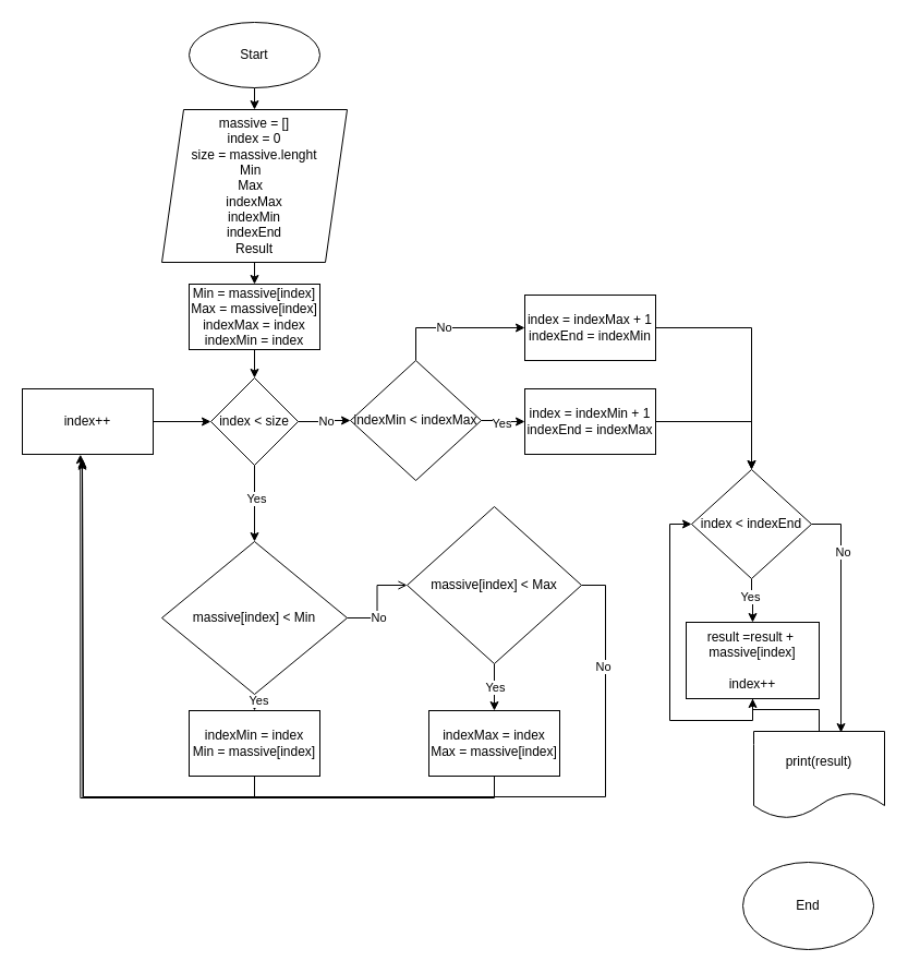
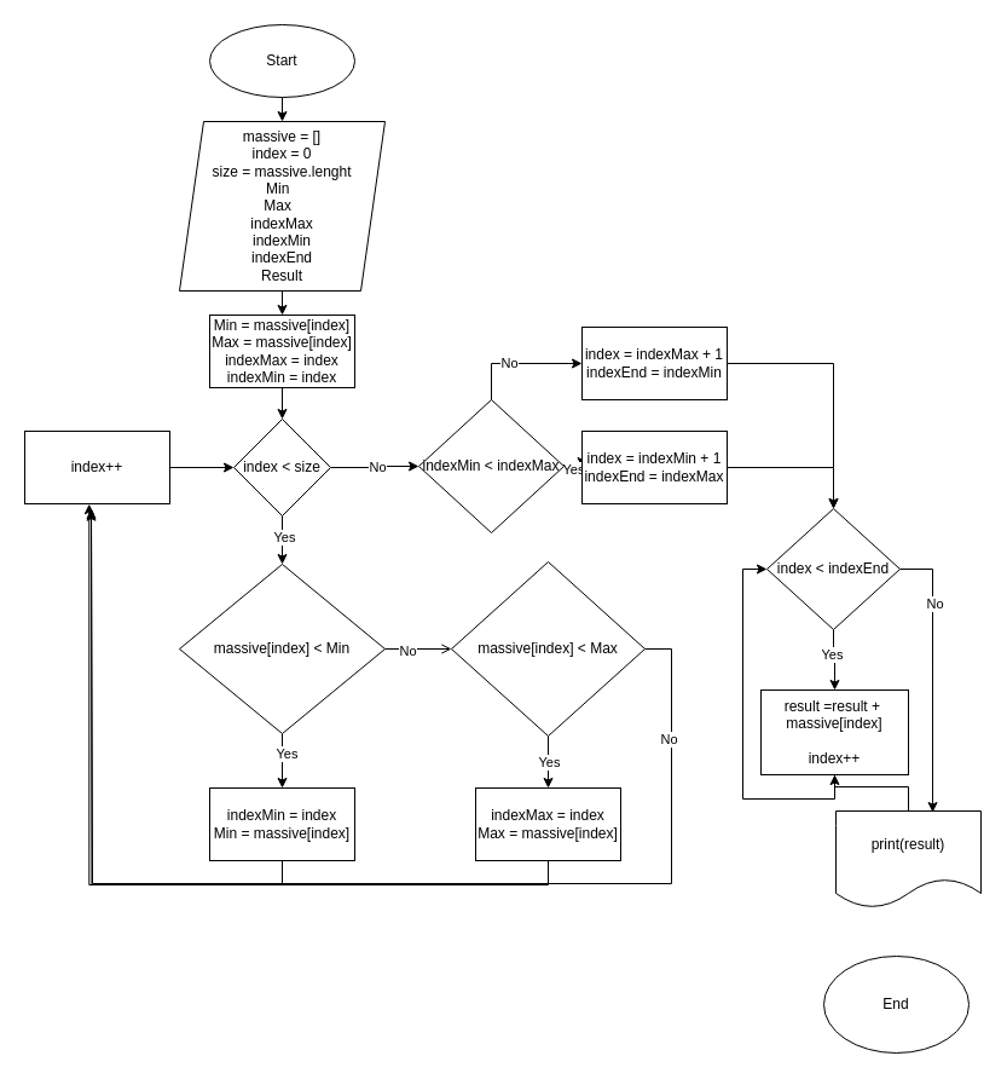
  <mxCell id="0" />
  <mxCell id="1" parent="0" />
  <mxCell id="2" style="edgeStyle=orthogonalEdgeStyle;rounded=0;orthogonalLoop=1;jettySize=auto;html=1;exitX=0.5;exitY=1;exitDx=0;exitDy=0;entryX=0.5;entryY=0;entryDx=0;entryDy=0;" edge="1" parent="1" source="3" target="5"><mxGeometry relative="1" as="geometry" /></mxCell>
  <mxCell id="3" value="Start" style="ellipse;whiteSpace=wrap;html=1;" vertex="1" parent="1"><mxGeometry x="173" y="20" width="120" height="60" as="geometry" /></mxCell>
  <mxCell id="4" style="edgeStyle=orthogonalEdgeStyle;rounded=0;orthogonalLoop=1;jettySize=auto;html=1;exitX=0.5;exitY=1;exitDx=0;exitDy=0;entryX=0.5;entryY=0;entryDx=0;entryDy=0;" edge="1" parent="1" source="5" target="19"><mxGeometry relative="1" as="geometry" /></mxCell>
  <mxCell id="5" value="massive = []&lt;br&gt;index = 0&lt;br&gt;size = massive.lenght&lt;br&gt;Min&amp;nbsp;&amp;nbsp;&lt;br&gt;Max&amp;nbsp;&amp;nbsp;&lt;br&gt;indexMax&lt;br&gt;indexMin&lt;br&gt;indexEnd&lt;br&gt;Result" style="shape=parallelogram;perimeter=parallelogramPerimeter;whiteSpace=wrap;html=1;fixedSize=1;" vertex="1" parent="1"><mxGeometry x="148" y="100" width="170" height="140" as="geometry" /></mxCell>
  <mxCell id="6" style="edgeStyle=orthogonalEdgeStyle;rounded=0;orthogonalLoop=1;jettySize=auto;html=1;exitX=0.5;exitY=1;exitDx=0;exitDy=0;entryX=0.5;entryY=0;entryDx=0;entryDy=0;" edge="1" parent="1" source="10" target="15"><mxGeometry relative="1" as="geometry" /></mxCell>
  <mxCell id="7" value="Yes" style="edgeLabel;html=1;align=center;verticalAlign=middle;resizable=0;points=[];" vertex="1" connectable="0" parent="6"><mxGeometry x="-0.15" y="1" relative="1" as="geometry"><mxPoint as="offset" /></mxGeometry></mxCell>
  <mxCell id="8" style="edgeStyle=orthogonalEdgeStyle;rounded=0;orthogonalLoop=1;jettySize=auto;html=1;exitX=1;exitY=0.5;exitDx=0;exitDy=0;entryX=0;entryY=0.5;entryDx=0;entryDy=0;" edge="1" parent="1" source="10" target="33"><mxGeometry relative="1" as="geometry"><mxPoint x="315" y="387.04" as="targetPoint" /></mxGeometry></mxCell>
  <mxCell id="9" value="No" style="edgeLabel;html=1;align=center;verticalAlign=middle;resizable=0;points=[];" vertex="1" connectable="0" parent="8"><mxGeometry x="0.051" relative="1" as="geometry"><mxPoint as="offset" /></mxGeometry></mxCell>
  <mxCell id="10" value="index &amp;lt; size" style="rhombus;whiteSpace=wrap;html=1;" vertex="1" parent="1"><mxGeometry x="193" y="346" width="80" height="80" as="geometry" /></mxCell>
  <mxCell id="11" style="edgeStyle=orthogonalEdgeStyle;rounded=0;orthogonalLoop=1;jettySize=auto;html=1;exitX=0.5;exitY=1;exitDx=0;exitDy=0;entryX=0.5;entryY=0;entryDx=0;entryDy=0;" edge="1" parent="1" source="15" target="17"><mxGeometry relative="1" as="geometry" /></mxCell>
  <mxCell id="12" value="Yes" style="edgeLabel;html=1;align=center;verticalAlign=middle;resizable=0;points=[];" vertex="1" connectable="0" parent="11"><mxGeometry x="-0.289" y="3" relative="1" as="geometry"><mxPoint as="offset" /></mxGeometry></mxCell>
  <mxCell id="13" style="edgeStyle=orthogonalEdgeStyle;rounded=0;orthogonalLoop=1;jettySize=auto;html=1;exitX=1;exitY=0.5;exitDx=0;exitDy=0;entryX=0;entryY=0.5;entryDx=0;entryDy=0;endArrow=open;" edge="1" parent="1" source="15" target="24"><mxGeometry relative="1" as="geometry" /></mxCell>
  <mxCell id="14" value="No" style="edgeLabel;html=1;align=center;verticalAlign=middle;resizable=0;points=[];" vertex="1" connectable="0" parent="13"><mxGeometry x="-0.345" y="-1" relative="1" as="geometry"><mxPoint as="offset" /></mxGeometry></mxCell>
- <mxCell id="15" value="massive[index] &amp;lt; Min" style="rhombus;whiteSpace=wrap;html=1;" vertex="1" parent="1"><mxGeometry x="148" y="496" width="170" height="140" as="geometry" /></mxCell>
+ <mxCell id="15" value="massive[index] &amp;lt; Min" style="rhombus;whiteSpace=wrap;html=1;" vertex="1" parent="1"><mxGeometry x="148" y="466" width="170" height="140" as="geometry" /></mxCell>
  <mxCell id="16" style="edgeStyle=orthogonalEdgeStyle;rounded=0;orthogonalLoop=1;jettySize=auto;html=1;exitX=0.5;exitY=1;exitDx=0;exitDy=0;entryX=0.444;entryY=1.003;entryDx=0;entryDy=0;entryPerimeter=0;" edge="1" parent="1" source="17" target="28"><mxGeometry relative="1" as="geometry" /></mxCell>
  <mxCell id="17" value="indexMin = index&lt;br&gt;Min = massive[index]" style="rounded=0;whiteSpace=wrap;html=1;" vertex="1" parent="1"><mxGeometry x="173" y="651" width="120" height="60" as="geometry" /></mxCell>
  <mxCell id="18" style="edgeStyle=orthogonalEdgeStyle;rounded=0;orthogonalLoop=1;jettySize=auto;html=1;exitX=0.5;exitY=1;exitDx=0;exitDy=0;entryX=0.5;entryY=0;entryDx=0;entryDy=0;" edge="1" parent="1" source="19" target="10"><mxGeometry relative="1" as="geometry" /></mxCell>
  <mxCell id="19" value="Min = massive[index]&lt;br&gt;Max = massive[index]&lt;br&gt;indexMax = index&lt;br style=&quot;border-color: var(--border-color);&quot;&gt;indexMin = index" style="rounded=0;whiteSpace=wrap;html=1;" vertex="1" parent="1"><mxGeometry x="173" y="260" width="120" height="60" as="geometry" /></mxCell>
  <mxCell id="20" style="edgeStyle=orthogonalEdgeStyle;rounded=0;orthogonalLoop=1;jettySize=auto;html=1;exitX=0.5;exitY=1;exitDx=0;exitDy=0;entryX=0.5;entryY=0;entryDx=0;entryDy=0;" edge="1" parent="1" source="24" target="26"><mxGeometry relative="1" as="geometry" /></mxCell>
  <mxCell id="21" value="Yes" style="edgeLabel;html=1;align=center;verticalAlign=middle;resizable=0;points=[];" vertex="1" connectable="0" parent="20"><mxGeometry x="-0.023" relative="1" as="geometry"><mxPoint as="offset" /></mxGeometry></mxCell>
  <mxCell id="22" style="edgeStyle=orthogonalEdgeStyle;rounded=0;orthogonalLoop=1;jettySize=auto;html=1;exitX=1;exitY=0.5;exitDx=0;exitDy=0;" edge="1" parent="1" source="24"><mxGeometry relative="1" as="geometry"><mxPoint x="75" y="421.667" as="targetPoint" /><Array as="points"><mxPoint x="555" y="536" /><mxPoint x="555" y="730" /><mxPoint x="76" y="730" /><mxPoint x="76" y="422" /></Array></mxGeometry></mxCell>
  <mxCell id="23" value="No" style="edgeLabel;html=1;align=center;verticalAlign=middle;resizable=0;points=[];" vertex="1" connectable="0" parent="22"><mxGeometry x="-0.808" y="-3" relative="1" as="geometry"><mxPoint as="offset" /></mxGeometry></mxCell>
  <mxCell id="24" value="massive[index] &amp;lt; Max" style="rhombus;whiteSpace=wrap;html=1;" vertex="1" parent="1"><mxGeometry x="373" y="464" width="160" height="144" as="geometry" /></mxCell>
  <mxCell id="25" style="edgeStyle=orthogonalEdgeStyle;rounded=0;orthogonalLoop=1;jettySize=auto;html=1;exitX=0.5;exitY=1;exitDx=0;exitDy=0;" edge="1" parent="1" source="26"><mxGeometry relative="1" as="geometry"><mxPoint x="75" y="420" as="targetPoint" /></mxGeometry></mxCell>
  <mxCell id="26" value="indexMax = index&lt;br style=&quot;border-color: var(--border-color);&quot;&gt;Max = massive[index]" style="rounded=0;whiteSpace=wrap;html=1;" vertex="1" parent="1"><mxGeometry x="393" y="651" width="120" height="60" as="geometry" /></mxCell>
  <mxCell id="27" style="edgeStyle=orthogonalEdgeStyle;rounded=0;orthogonalLoop=1;jettySize=auto;html=1;exitX=1;exitY=0.5;exitDx=0;exitDy=0;entryX=0;entryY=0.5;entryDx=0;entryDy=0;" edge="1" parent="1" source="28" target="10"><mxGeometry relative="1" as="geometry" /></mxCell>
  <mxCell id="28" value="index++" style="rounded=0;whiteSpace=wrap;html=1;" vertex="1" parent="1"><mxGeometry x="20" y="356" width="120" height="60" as="geometry" /></mxCell>
  <mxCell id="29" style="edgeStyle=orthogonalEdgeStyle;rounded=0;orthogonalLoop=1;jettySize=auto;html=1;exitX=1;exitY=0.5;exitDx=0;exitDy=0;entryX=0;entryY=0.5;entryDx=0;entryDy=0;" edge="1" parent="1" source="33" target="35"><mxGeometry relative="1" as="geometry" /></mxCell>
  <mxCell id="30" value="Yes" style="edgeLabel;html=1;align=center;verticalAlign=middle;resizable=0;points=[];" vertex="1" connectable="0" parent="29"><mxGeometry x="-0.122" y="-2" relative="1" as="geometry"><mxPoint as="offset" /></mxGeometry></mxCell>
  <mxCell id="31" style="edgeStyle=orthogonalEdgeStyle;rounded=0;orthogonalLoop=1;jettySize=auto;html=1;exitX=0.5;exitY=0;exitDx=0;exitDy=0;entryX=0;entryY=0.5;entryDx=0;entryDy=0;" edge="1" parent="1" source="33" target="37"><mxGeometry relative="1" as="geometry" /></mxCell>
  <mxCell id="32" value="No" style="edgeLabel;html=1;align=center;verticalAlign=middle;resizable=0;points=[];" vertex="1" connectable="0" parent="31"><mxGeometry x="-0.154" y="1" relative="1" as="geometry"><mxPoint as="offset" /></mxGeometry></mxCell>
- <mxCell id="33" value="indexMin &amp;lt; indexMax" style="rhombus;whiteSpace=wrap;html=1;" vertex="1" parent="1"><mxGeometry x="321" y="330" width="120" height="110" as="geometry" /></mxCell>
+ <mxCell id="33" value="indexMin &amp;lt; indexMax" style="rhombus;whiteSpace=wrap;html=1;" vertex="1" parent="1"><mxGeometry x="346" y="330" width="120" height="110" as="geometry" /></mxCell>
  <mxCell id="34" style="edgeStyle=orthogonalEdgeStyle;rounded=0;orthogonalLoop=1;jettySize=auto;html=1;exitX=1;exitY=0.5;exitDx=0;exitDy=0;entryX=0.5;entryY=0;entryDx=0;entryDy=0;" edge="1" parent="1" source="35" target="42"><mxGeometry relative="1" as="geometry" /></mxCell>
  <mxCell id="35" value="index = indexMin + 1&lt;br&gt;indexEnd = indexMax" style="rounded=0;whiteSpace=wrap;html=1;" vertex="1" parent="1"><mxGeometry x="481" y="356" width="120" height="60" as="geometry" /></mxCell>
  <mxCell id="36" style="edgeStyle=orthogonalEdgeStyle;rounded=0;orthogonalLoop=1;jettySize=auto;html=1;exitX=1;exitY=0.5;exitDx=0;exitDy=0;entryX=0.5;entryY=0;entryDx=0;entryDy=0;" edge="1" parent="1" source="37" target="42"><mxGeometry relative="1" as="geometry" /></mxCell>
  <mxCell id="37" value="index = indexMax + 1&lt;br&gt;indexEnd = indexMin" style="rounded=0;whiteSpace=wrap;html=1;" vertex="1" parent="1"><mxGeometry x="481" y="270" width="120" height="60" as="geometry" /></mxCell>
  <mxCell id="38" style="edgeStyle=orthogonalEdgeStyle;rounded=0;orthogonalLoop=1;jettySize=auto;html=1;exitX=0.5;exitY=1;exitDx=0;exitDy=0;entryX=0.5;entryY=0;entryDx=0;entryDy=0;" edge="1" parent="1" source="42" target="44"><mxGeometry relative="1" as="geometry" /></mxCell>
  <mxCell id="39" value="Yes" style="edgeLabel;html=1;align=center;verticalAlign=middle;resizable=0;points=[];" vertex="1" connectable="0" parent="38"><mxGeometry x="-0.2" y="-2" relative="1" as="geometry"><mxPoint as="offset" /></mxGeometry></mxCell>
  <mxCell id="40" style="edgeStyle=orthogonalEdgeStyle;rounded=0;orthogonalLoop=1;jettySize=auto;html=1;exitX=1;exitY=0.5;exitDx=0;exitDy=0;entryX=0.667;entryY=0.013;entryDx=0;entryDy=0;entryPerimeter=0;" edge="1" parent="1" source="42" target="46"><mxGeometry relative="1" as="geometry" /></mxCell>
  <mxCell id="41" value="No" style="edgeLabel;html=1;align=center;verticalAlign=middle;resizable=0;points=[];" vertex="1" connectable="0" parent="40"><mxGeometry x="-0.513" y="1" relative="1" as="geometry"><mxPoint as="offset" /></mxGeometry></mxCell>
- <mxCell id="42" value="index &amp;lt; indexEnd" style="rhombus;whiteSpace=wrap;html=1;" vertex="1" parent="1"><mxGeometry x="634" y="430" width="110" height="100" as="geometry" /></mxCell>
+ <mxCell id="42" value="index &amp;lt; indexEnd" style="rhombus;whiteSpace=wrap;html=1;" vertex="1" parent="1"><mxGeometry x="634" y="420" width="110" height="100" as="geometry" /></mxCell>
  <mxCell id="43" style="edgeStyle=orthogonalEdgeStyle;rounded=0;orthogonalLoop=1;jettySize=auto;html=1;exitX=0.5;exitY=1;exitDx=0;exitDy=0;entryX=0;entryY=0.5;entryDx=0;entryDy=0;" edge="1" parent="1" source="44" target="42"><mxGeometry relative="1" as="geometry" /></mxCell>
  <mxCell id="44" value="result =result +&amp;nbsp; massive[index]&lt;br&gt;&lt;br&gt;index++" style="rounded=0;whiteSpace=wrap;html=1;" vertex="1" parent="1"><mxGeometry x="629" y="570" width="122" height="70" as="geometry" /></mxCell>
  <mxCell id="45" value="" style="edgeStyle=orthogonalEdgeStyle;rounded=0;orthogonalLoop=1;jettySize=auto;html=1;" edge="1" parent="1" source="46" target="44"><mxGeometry relative="1" as="geometry" /></mxCell>
  <mxCell id="46" value="print(result)" style="shape=document;whiteSpace=wrap;html=1;boundedLbl=1;" vertex="1" parent="1"><mxGeometry x="691" y="670" width="120" height="80" as="geometry" /></mxCell>
  <mxCell id="47" value="End" style="ellipse;whiteSpace=wrap;html=1;" vertex="1" parent="1"><mxGeometry x="681" y="790" width="120" height="80" as="geometry" /></mxCell>
